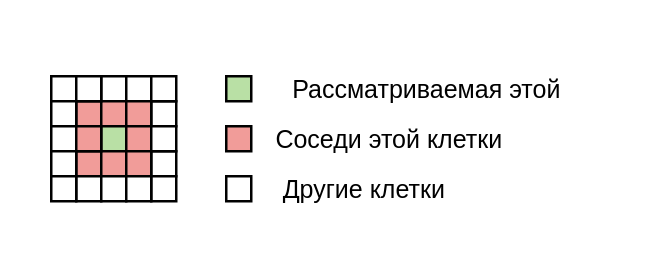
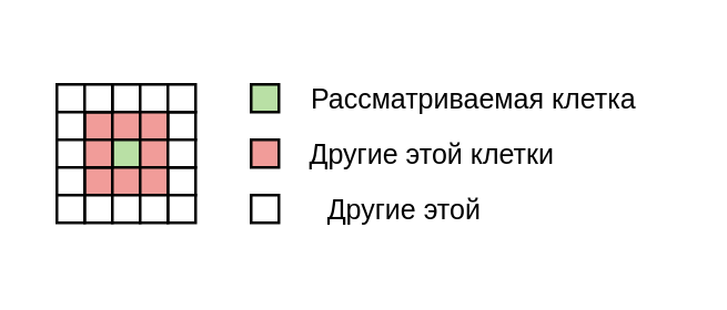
  <mxCell id="0" />
  <mxCell id="1" parent="0" />
  <mxCell id="2" value="" style="rounded=0;whiteSpace=wrap;html=1;" parent="1" vertex="1"><mxGeometry x="20" y="30" width="10" height="10" as="geometry" /></mxCell>
  <mxCell id="3" value="" style="rounded=0;whiteSpace=wrap;html=1;fillColor=#F19C99;" parent="1" vertex="1"><mxGeometry x="30" y="40" width="10" height="10" as="geometry" /></mxCell>
  <mxCell id="4" value="" style="rounded=0;whiteSpace=wrap;html=1;" parent="1" vertex="1"><mxGeometry x="40" y="30" width="10" height="10" as="geometry" /></mxCell>
  <mxCell id="5" value="" style="rounded=0;whiteSpace=wrap;html=1;fillColor=#F19C99;strokeColor=#000000;" parent="1" vertex="1"><mxGeometry x="40" y="40" width="10" height="10" as="geometry" /></mxCell>
  <mxCell id="6" value="" style="rounded=0;whiteSpace=wrap;html=1;" parent="1" vertex="1"><mxGeometry x="30" y="30" width="10" height="10" as="geometry" /></mxCell>
  <mxCell id="7" value="" style="rounded=0;whiteSpace=wrap;html=1;" parent="1" vertex="1"><mxGeometry x="20" y="40" width="10" height="10" as="geometry" /></mxCell>
  <mxCell id="8" value="" style="rounded=0;whiteSpace=wrap;html=1;" parent="1" vertex="1"><mxGeometry x="20" y="50" width="10" height="10" as="geometry" /></mxCell>
  <mxCell id="9" value="" style="rounded=0;whiteSpace=wrap;html=1;fillColor=#F19C99;" parent="1" vertex="1"><mxGeometry x="30" y="60" width="10" height="10" as="geometry" /></mxCell>
  <mxCell id="10" value="" style="rounded=0;whiteSpace=wrap;html=1;fillColor=#B9E0A5;" parent="1" vertex="1"><mxGeometry x="40" y="50" width="10" height="10" as="geometry" /></mxCell>
  <mxCell id="11" value="" style="rounded=0;whiteSpace=wrap;html=1;fillColor=#F19C99;" parent="1" vertex="1"><mxGeometry x="40" y="60" width="10" height="10" as="geometry" /></mxCell>
  <mxCell id="12" value="" style="rounded=0;whiteSpace=wrap;html=1;fillColor=#F19C99;" parent="1" vertex="1"><mxGeometry x="30" y="50" width="10" height="10" as="geometry" /></mxCell>
  <mxCell id="13" value="" style="rounded=0;whiteSpace=wrap;html=1;" parent="1" vertex="1"><mxGeometry x="20" y="60" width="10" height="10" as="geometry" /></mxCell>
  <mxCell id="14" value="" style="rounded=0;whiteSpace=wrap;html=1;" parent="1" vertex="1"><mxGeometry x="50" y="30" width="10" height="10" as="geometry" /></mxCell>
  <mxCell id="15" value="" style="rounded=0;whiteSpace=wrap;html=1;" parent="1" vertex="1"><mxGeometry x="60" y="40" width="10" height="10" as="geometry" /></mxCell>
  <mxCell id="16" value="" style="rounded=0;whiteSpace=wrap;html=1;" parent="1" vertex="1"><mxGeometry x="60" y="30" width="10" height="10" as="geometry" /></mxCell>
  <mxCell id="17" value="" style="rounded=0;whiteSpace=wrap;html=1;fillColor=#F19C99;" parent="1" vertex="1"><mxGeometry x="50" y="40" width="10" height="10" as="geometry" /></mxCell>
  <mxCell id="18" value="" style="rounded=0;whiteSpace=wrap;html=1;fillColor=#F19C99;" parent="1" vertex="1"><mxGeometry x="50" y="50" width="10" height="10" as="geometry" /></mxCell>
  <mxCell id="19" value="" style="rounded=0;whiteSpace=wrap;html=1;" parent="1" vertex="1"><mxGeometry x="60" y="60" width="10" height="10" as="geometry" /></mxCell>
  <mxCell id="20" value="" style="rounded=0;whiteSpace=wrap;html=1;" parent="1" vertex="1"><mxGeometry x="60" y="50" width="10" height="10" as="geometry" /></mxCell>
  <mxCell id="21" value="" style="rounded=0;whiteSpace=wrap;html=1;fillColor=#F19C99;" parent="1" vertex="1"><mxGeometry x="50" y="60" width="10" height="10" as="geometry" /></mxCell>
  <mxCell id="22" value="" style="rounded=0;whiteSpace=wrap;html=1;" parent="1" vertex="1"><mxGeometry x="30" y="70" width="10" height="10" as="geometry" /></mxCell>
  <mxCell id="23" value="" style="rounded=0;whiteSpace=wrap;html=1;" parent="1" vertex="1"><mxGeometry x="40" y="70" width="10" height="10" as="geometry" /></mxCell>
  <mxCell id="24" value="" style="rounded=0;whiteSpace=wrap;html=1;" parent="1" vertex="1"><mxGeometry x="20" y="70" width="10" height="10" as="geometry" /></mxCell>
  <mxCell id="25" value="" style="rounded=0;whiteSpace=wrap;html=1;" parent="1" vertex="1"><mxGeometry x="60" y="70" width="10" height="10" as="geometry" /></mxCell>
  <mxCell id="26" value="" style="rounded=0;whiteSpace=wrap;html=1;" parent="1" vertex="1"><mxGeometry x="50" y="70" width="10" height="10" as="geometry" /></mxCell>
  <mxCell id="27" value="" style="rounded=0;whiteSpace=wrap;html=1;fillColor=#B9E0A5;" parent="1" vertex="1"><mxGeometry x="90" y="30" width="10" height="10" as="geometry" /></mxCell>
- <mxCell id="28" value="&lt;div style=&quot;font-size: 10px;&quot;&gt;Рассматриваемая этой&lt;/div&gt;" style="text;html=1;align=center;verticalAlign=middle;resizable=0;points=[];autosize=1;strokeColor=none;fillColor=none;fontSize=10;" parent="1" vertex="1"><mxGeometry x="100" y="20" width="140" height="30" as="geometry" /></mxCell>
+ <mxCell id="28" value="&lt;div style=&quot;font-size: 10px;&quot;&gt;Рассматриваемая клетка&lt;/div&gt;" style="text;html=1;align=center;verticalAlign=middle;resizable=0;points=[];autosize=1;strokeColor=none;fillColor=none;fontSize=10;" parent="1" vertex="1"><mxGeometry x="100" y="20" width="140" height="30" as="geometry" /></mxCell>
  <mxCell id="29" value="" style="rounded=0;whiteSpace=wrap;html=1;fillColor=#F19C99;" parent="1" vertex="1"><mxGeometry x="90" y="50" width="10" height="10" as="geometry" /></mxCell>
- <mxCell id="30" value="&lt;div style=&quot;font-size: 10px;&quot;&gt;Соседи этой клетки&lt;/div&gt;" style="text;html=1;align=center;verticalAlign=middle;resizable=0;points=[];autosize=1;strokeColor=none;fillColor=none;fontSize=10;" parent="1" vertex="1"><mxGeometry x="100" y="40" width="110" height="30" as="geometry" /></mxCell>
+ <mxCell id="30" value="&lt;div style=&quot;font-size: 10px;&quot;&gt;Другие этой клетки&lt;/div&gt;" style="text;html=1;align=center;verticalAlign=middle;resizable=0;points=[];autosize=1;strokeColor=none;fillColor=none;fontSize=10;" parent="1" vertex="1"><mxGeometry x="100" y="40" width="110" height="30" as="geometry" /></mxCell>
  <mxCell id="31" value="" style="rounded=0;whiteSpace=wrap;html=1;" parent="1" vertex="1"><mxGeometry x="90" y="70" width="10" height="10" as="geometry" /></mxCell>
- <mxCell id="32" value="Другие клетки" style="text;html=1;align=center;verticalAlign=middle;resizable=0;points=[];autosize=1;strokeColor=none;fillColor=none;fontSize=10;" parent="1" vertex="1"><mxGeometry x="100" y="60" width="90" height="30" as="geometry" /></mxCell>
+ <mxCell id="32" value="Другие этой" style="text;html=1;align=center;verticalAlign=middle;resizable=0;points=[];autosize=1;strokeColor=none;fillColor=none;fontSize=10;" parent="1" vertex="1"><mxGeometry x="100" y="60" width="90" height="30" as="geometry" /></mxCell>
